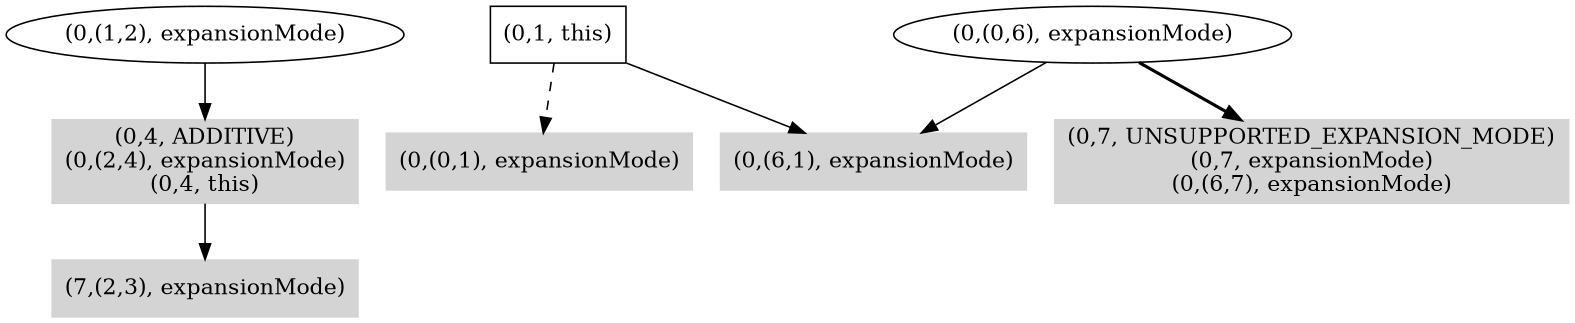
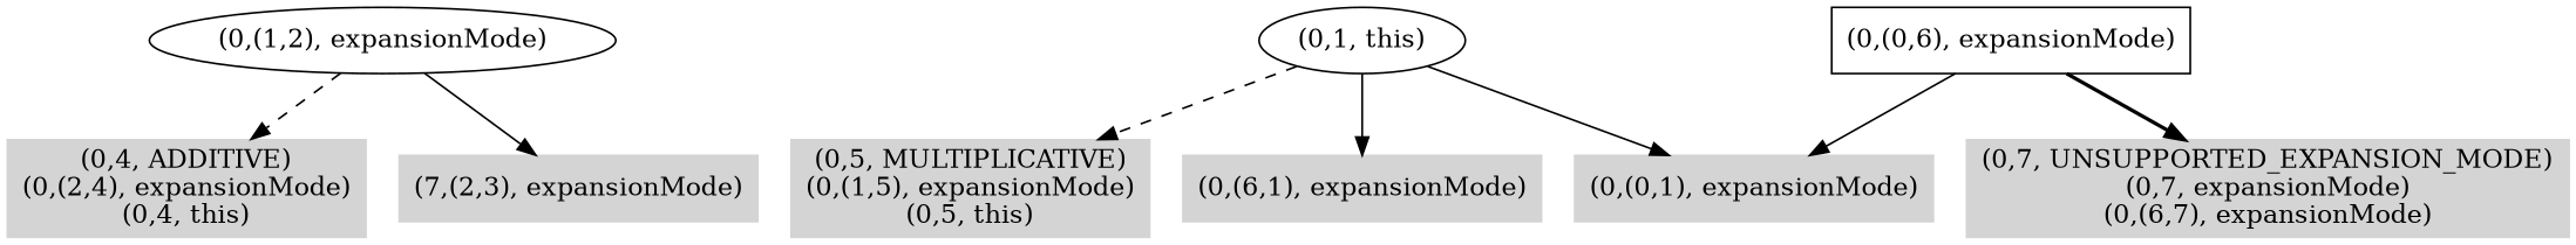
  digraph {
    node [color=".0 .0 .83" shape=box style=filled]
    edge [style=solid]
    n1 [label="(0,4, ADDITIVE)\n(0,(2,4), expansionMode)\n(0,4, this)"]
+   n2 [label="(0,5, MULTIPLICATIVE)\n(0,(1,5), expansionMode)\n(0,5, this)"]
    n3 [label="(0,(0,1), expansionMode)"]
    n4 [label="(7,(2,3), expansionMode)"]
    n5 [label="(0,(1,2), expansionMode)" color="" shape="" style=""]
    n6 [label="(0,(6,1), expansionMode)"]
-   n7 [label="(0,1, this)" color="" style=""]
+   n7 [label="(0,1, this)" color="" shape="" style=""]
    n8 [label="(0,7, UNSUPPORTED_EXPANSION_MODE)\n(0,7, expansionMode)\n(0,(6,7), expansionMode)"]
-   n9 [label="(0,(0,6), expansionMode)" color="" shape="" style=""]
-   n5 -> n1
-   n1 -> n4
-   n7 -> n3 [style=dashed]
+   n9 [label="(0,(0,6), expansionMode)" color="" style=""]
+   n5 -> n1 [style=dashed]
+   n5 -> n4
+   n7 -> n2 [style=dashed]
+   n7 -> n3
    n7 -> n6
-   n9 -> n6
+   n9 -> n3
    n9 -> n8 [style=bold]
  }
